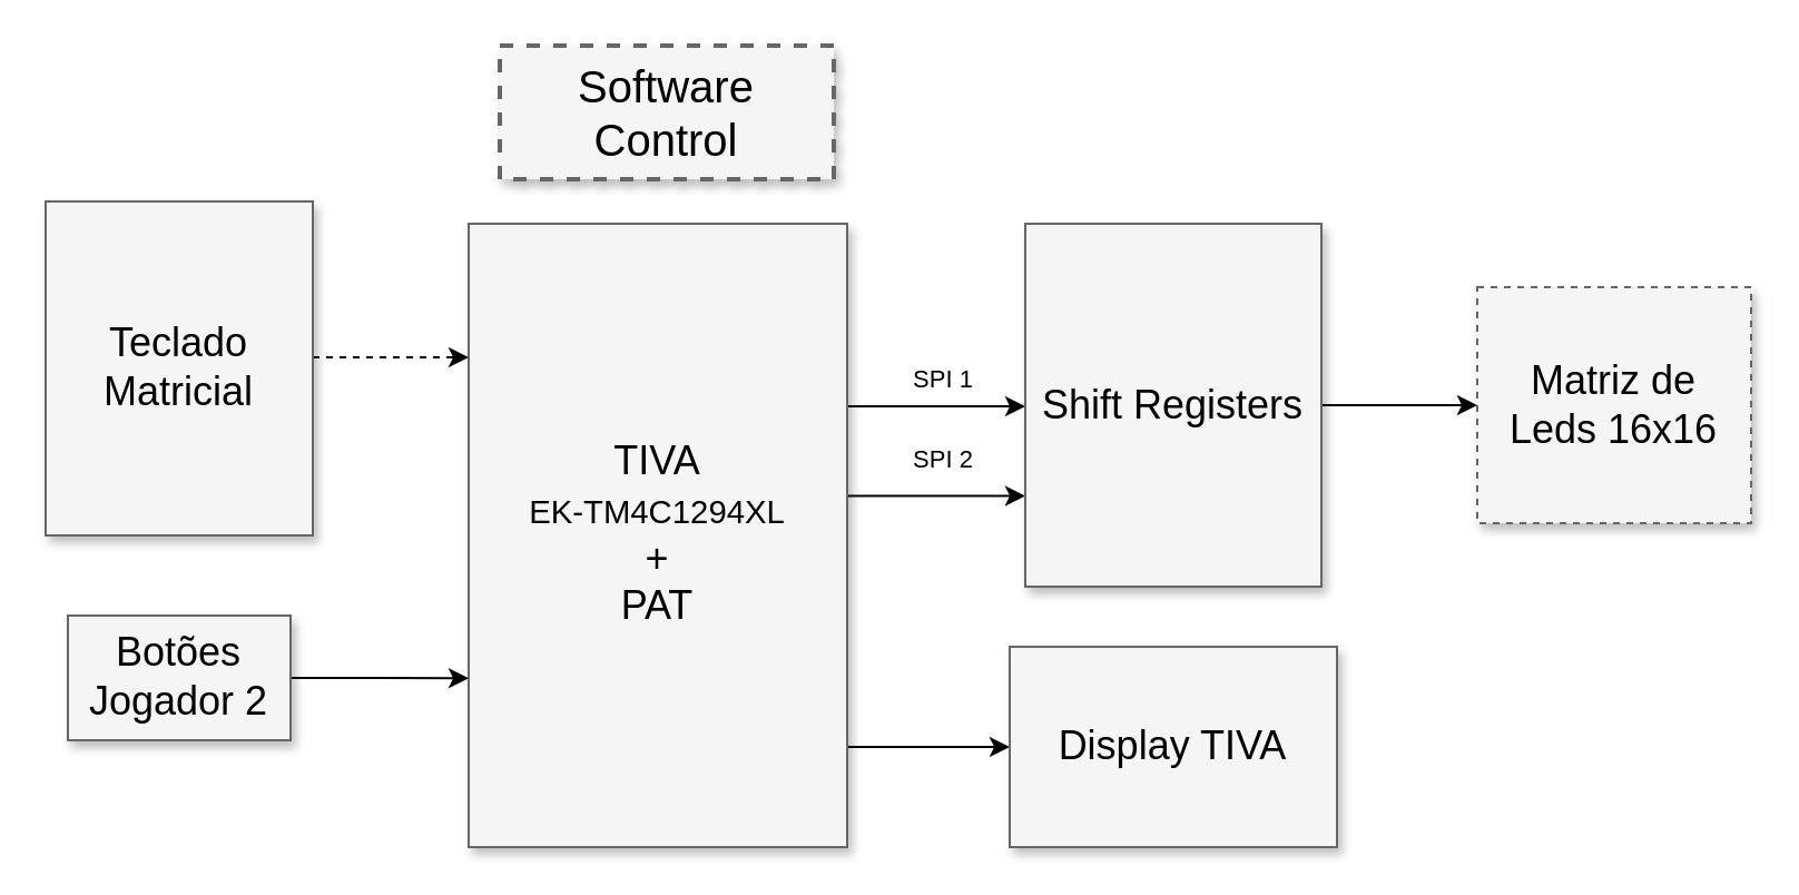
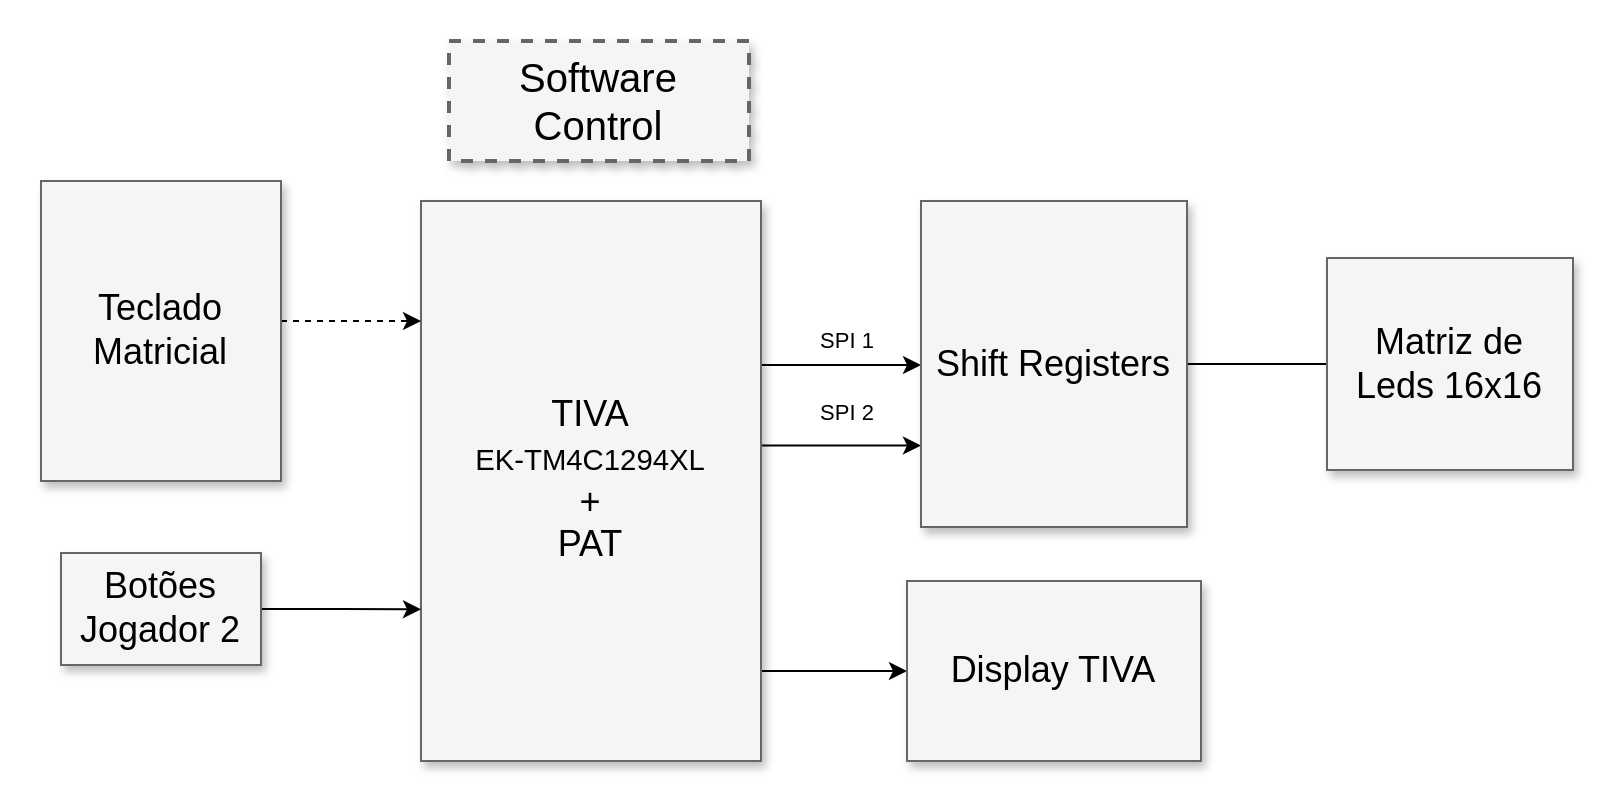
  <mxCell id="0" style=";html=1;" />
  <mxCell id="1" style=";html=1;" parent="0" />
  <mxCell id="2" value="Software Control" style="whiteSpace=wrap;html=1;shadow=1;fontSize=20;fillColor=#f5f5f5;strokeColor=#666666;strokeWidth=2;dashed=1;" parent="1" vertex="1"><mxGeometry x="224" y="20" width="150" height="60" as="geometry" /></mxCell>
  <mxCell id="3" value="SPI 1" style="edgeStyle=orthogonalEdgeStyle;rounded=0;orthogonalLoop=1;jettySize=auto;html=1;exitX=1;exitY=0.25;exitDx=0;exitDy=0;" edge="1" parent="1" source="6" target="8"><mxGeometry x="0.196" y="12" relative="1" as="geometry"><Array as="points"><mxPoint x="380" y="182" /></Array><mxPoint as="offset" /></mxGeometry></mxCell>
  <mxCell id="4" value="SPI 2" style="edgeStyle=orthogonalEdgeStyle;rounded=0;orthogonalLoop=1;jettySize=auto;html=1;exitX=1;exitY=0.5;exitDx=0;exitDy=0;entryX=0;entryY=0.75;entryDx=0;entryDy=0;" edge="1" parent="1" source="6" target="8"><mxGeometry x="0.245" y="16" relative="1" as="geometry"><Array as="points"><mxPoint x="380" y="222" /></Array><mxPoint as="offset" /></mxGeometry></mxCell>
  <mxCell id="5" style="edgeStyle=orthogonalEdgeStyle;rounded=0;orthogonalLoop=1;jettySize=auto;html=1;exitX=1;exitY=0.75;exitDx=0;exitDy=0;entryX=0;entryY=0.5;entryDx=0;entryDy=0;" edge="1" parent="1" source="6" target="14"><mxGeometry relative="1" as="geometry"><Array as="points"><mxPoint x="380" y="335" /></Array></mxGeometry></mxCell>
  <mxCell id="6" value="TIVA&lt;br&gt;&lt;span style=&quot;font-size: 11.0pt ; line-height: 115% ; font-family: &amp;#34;arial&amp;#34; , &amp;#34;sans-serif&amp;#34;&quot;&gt;EK-TM4C1294XL&lt;br&gt;&lt;/span&gt;+&lt;br&gt;PAT&lt;br&gt;" style="whiteSpace=wrap;html=1;shadow=1;fontSize=18;fillColor=#f5f5f5;strokeColor=#666666;" parent="1" vertex="1"><mxGeometry x="210" y="100" width="170" height="280" as="geometry" /></mxCell>
- <mxCell id="7" value="" style="edgeStyle=orthogonalEdgeStyle;rounded=0;orthogonalLoop=1;jettySize=auto;html=1;" edge="1" parent="1" source="8" target="9"><mxGeometry relative="1" as="geometry" /></mxCell>
+ <mxCell id="7" value="" style="edgeStyle=orthogonalEdgeStyle;rounded=0;orthogonalLoop=1;jettySize=auto;html=1;endArrow=none;" edge="1" parent="1" source="8" target="9"><mxGeometry relative="1" as="geometry" /></mxCell>
  <mxCell id="8" value="Shift Registers" style="whiteSpace=wrap;html=1;shadow=1;fontSize=18;fillColor=#f5f5f5;strokeColor=#666666;" parent="1" vertex="1"><mxGeometry x="460" y="100" width="133" height="163" as="geometry" /></mxCell>
- <mxCell id="9" value="Matriz de &lt;br&gt;Leds 16x16" style="whiteSpace=wrap;html=1;shadow=1;fontSize=18;fillColor=#f5f5f5;strokeColor=#666666;dashed=1;" vertex="1" parent="1"><mxGeometry x="663" y="128.5" width="123" height="106" as="geometry" /></mxCell>
+ <mxCell id="9" value="Matriz de &lt;br&gt;Leds 16x16" style="whiteSpace=wrap;html=1;shadow=1;fontSize=18;fillColor=#f5f5f5;strokeColor=#666666;" vertex="1" parent="1"><mxGeometry x="663" y="128.5" width="123" height="106" as="geometry" /></mxCell>
  <mxCell id="10" style="edgeStyle=elbowEdgeStyle;rounded=0;html=1;startArrow=none;startFill=0;jettySize=auto;orthogonalLoop=1;fontSize=18;elbow=vertical;dashed=1;" parent="1" source="11" target="6" edge="1"><mxGeometry relative="1" as="geometry"><Array as="points"><mxPoint x="180" y="160" /></Array></mxGeometry></mxCell>
  <mxCell id="11" value="Teclado Matricial" style="whiteSpace=wrap;html=1;shadow=1;fontSize=18;fillColor=#f5f5f5;strokeColor=#666666;" parent="1" vertex="1"><mxGeometry x="20" y="90" width="120" height="150" as="geometry" /></mxCell>
  <mxCell id="12" style="edgeStyle=orthogonalEdgeStyle;rounded=0;orthogonalLoop=1;jettySize=auto;html=1;exitX=1;exitY=0.5;exitDx=0;exitDy=0;entryX=0;entryY=0.729;entryDx=0;entryDy=0;entryPerimeter=0;" edge="1" parent="1" source="13" target="6"><mxGeometry relative="1" as="geometry" /></mxCell>
  <mxCell id="13" value="Botões Jogador 2" style="whiteSpace=wrap;html=1;shadow=1;fontSize=18;fillColor=#f5f5f5;strokeColor=#666666;" vertex="1" parent="1"><mxGeometry x="30" y="276" width="100" height="56" as="geometry" /></mxCell>
  <mxCell id="14" value="Display TIVA" style="whiteSpace=wrap;html=1;shadow=1;fontSize=18;fillColor=#f5f5f5;strokeColor=#666666;" vertex="1" parent="1"><mxGeometry x="453" y="290" width="147" height="90" as="geometry" /></mxCell>
